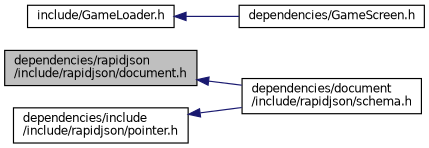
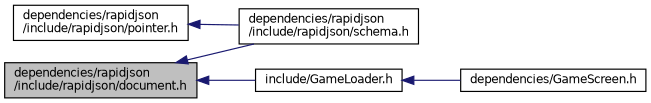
  digraph {
    rankdir=LR
    node [color=black fillcolor=white fontname=Helvetica fontsize=10 shape=record style=filled]
    edge [color=midnightblue dir=back fontname=Helvetica fontsize=10 labelfontname=Helvetica labelfontsize=10 style=solid]
    n1 [fillcolor=grey75 fontcolor=black height=0.2 label="dependencies/rapidjson\l/include/rapidjson/document.h" width=0.4]
-   n2 [height=0.2 label="dependencies/document\l/include/rapidjson/schema.h" width=0.4]
+   n2 [height=0.2 label="dependencies/rapidjson\l/include/rapidjson/schema.h" width=0.4]
    n3 [height=0.2 label="include/GameLoader.h" width=0.4]
-   n4 [height=0.2 label="dependencies/include\l/include/rapidjson/pointer.h" width=0.4]
+   n4 [height=0.2 label="dependencies/rapidjson\l/include/rapidjson/pointer.h" width=0.4]
    n5 [height=0.2 label="dependencies/GameScreen.h" width=0.4]
    n1 -> n2
+   n1 -> n3
    n3 -> n5
    n4 -> n2
  }
